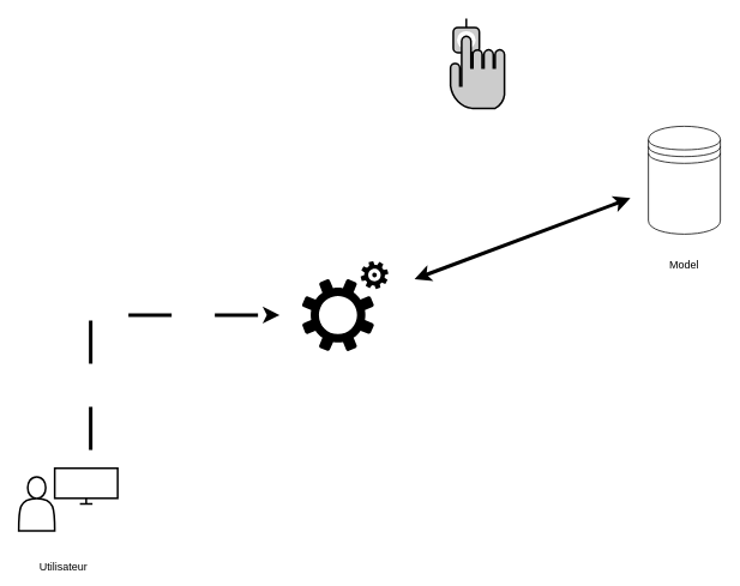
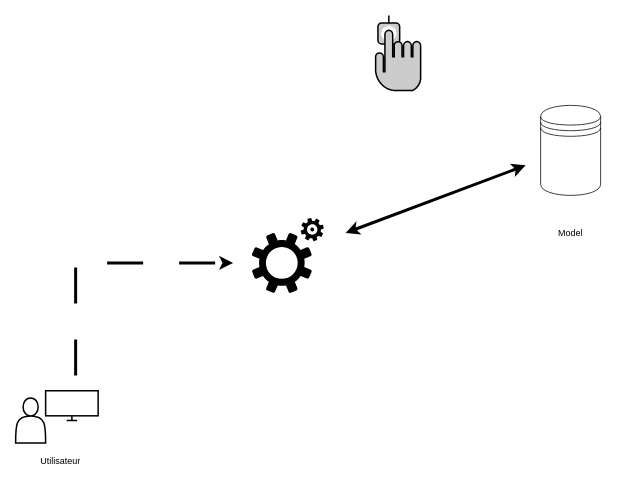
  <mxCell id="0" />
  <mxCell id="1" parent="0" />
  <mxCell id="2" value="" style="shape=datastore;whiteSpace=wrap;html=1;" vertex="1" parent="1"><mxGeometry x="720" y="140" width="80" height="120" as="geometry" /></mxCell>
- <mxCell id="3" value="Model" style="text;html=1;strokeColor=none;fillColor=none;align=center;verticalAlign=middle;whiteSpace=wrap;rounded=0;" vertex="1" parent="1"><mxGeometry x="730" y="280" width="60" height="30" as="geometry" /></mxCell>
+ <mxCell id="3" value="Model" style="text;html=1;strokeColor=none;fillColor=none;align=center;verticalAlign=middle;whiteSpace=wrap;rounded=0;" vertex="1" parent="1"><mxGeometry x="730" y="295" width="60" height="30" as="geometry" /></mxCell>
  <mxCell id="4" value="" style="sketch=0;pointerEvents=1;shadow=0;dashed=0;html=1;strokeColor=none;fillColor=#000000;labelPosition=center;verticalLabelPosition=bottom;verticalAlign=top;outlineConnect=0;align=center;shape=mxgraph.office.concepts.settings_office_365;" vertex="1" parent="1"><mxGeometry x="400" y="290" width="31" height="31" as="geometry" /></mxCell>
  <mxCell id="5" value="" style="sketch=0;aspect=fixed;pointerEvents=1;shadow=0;dashed=0;html=1;strokeColor=none;labelPosition=center;verticalLabelPosition=bottom;verticalAlign=top;align=center;fillColor=#000000;shape=mxgraph.mscae.enterprise.settings" vertex="1" parent="1"><mxGeometry x="335" y="310" width="80" height="80" as="geometry" /></mxCell>
  <mxCell id="6" value="" style="shape=actor;whiteSpace=wrap;html=1;strokeColor=#000000;strokeWidth=2;" vertex="1" parent="1"><mxGeometry x="20" y="530" width="40" height="60" as="geometry" /></mxCell>
  <mxCell id="7" value="" style="html=1;verticalLabelPosition=bottom;align=center;labelBackgroundColor=#ffffff;verticalAlign=top;strokeWidth=2;strokeColor=#000000;shadow=0;dashed=0;shape=mxgraph.ios7.icons.monitor;" vertex="1" parent="1"><mxGeometry x="60" y="520.5" width="70" height="39.5" as="geometry" /></mxCell>
  <mxCell id="8" value="" style="fontColor=#0066CC;verticalAlign=top;verticalLabelPosition=bottom;labelPosition=center;align=center;html=1;outlineConnect=0;fillColor=#CCCCCC;strokeColor=#000000;gradientColor=none;gradientDirection=north;strokeWidth=2;shape=mxgraph.networks.biometric_reader;" vertex="1" parent="1"><mxGeometry x="500" y="20" width="60" height="100" as="geometry" /></mxCell>
  <mxCell id="9" value="" style="endArrow=classic;startArrow=classic;html=1;rounded=0;strokeWidth=4;" edge="1" parent="1"><mxGeometry width="50" height="50" relative="1" as="geometry"><mxPoint x="460" y="310" as="sourcePoint" /><mxPoint x="700" y="220" as="targetPoint" /></mxGeometry></mxCell>
  <mxCell id="10" value="" style="endArrow=classic;html=1;rounded=0;dashed=1;dashPattern=12 12;strokeWidth=4;" edge="1" parent="1"><mxGeometry width="50" height="50" relative="1" as="geometry"><mxPoint x="100" y="500" as="sourcePoint" /><mxPoint x="310" y="350" as="targetPoint" /><Array as="points"><mxPoint x="100" y="350" /></Array></mxGeometry></mxCell>
- <mxCell id="11" value="Utilisateur" style="text;html=1;strokeColor=none;fillColor=none;align=center;verticalAlign=middle;whiteSpace=wrap;rounded=0;" vertex="1" parent="1"><mxGeometry x="40" y="615" width="60" height="30" as="geometry" /></mxCell>
+ <mxCell id="11" value="Utilisateur" style="text;html=1;strokeColor=none;fillColor=none;align=center;verticalAlign=middle;whiteSpace=wrap;rounded=0;" vertex="1" parent="1"><mxGeometry x="50" y="600" width="60" height="30" as="geometry" /></mxCell>
